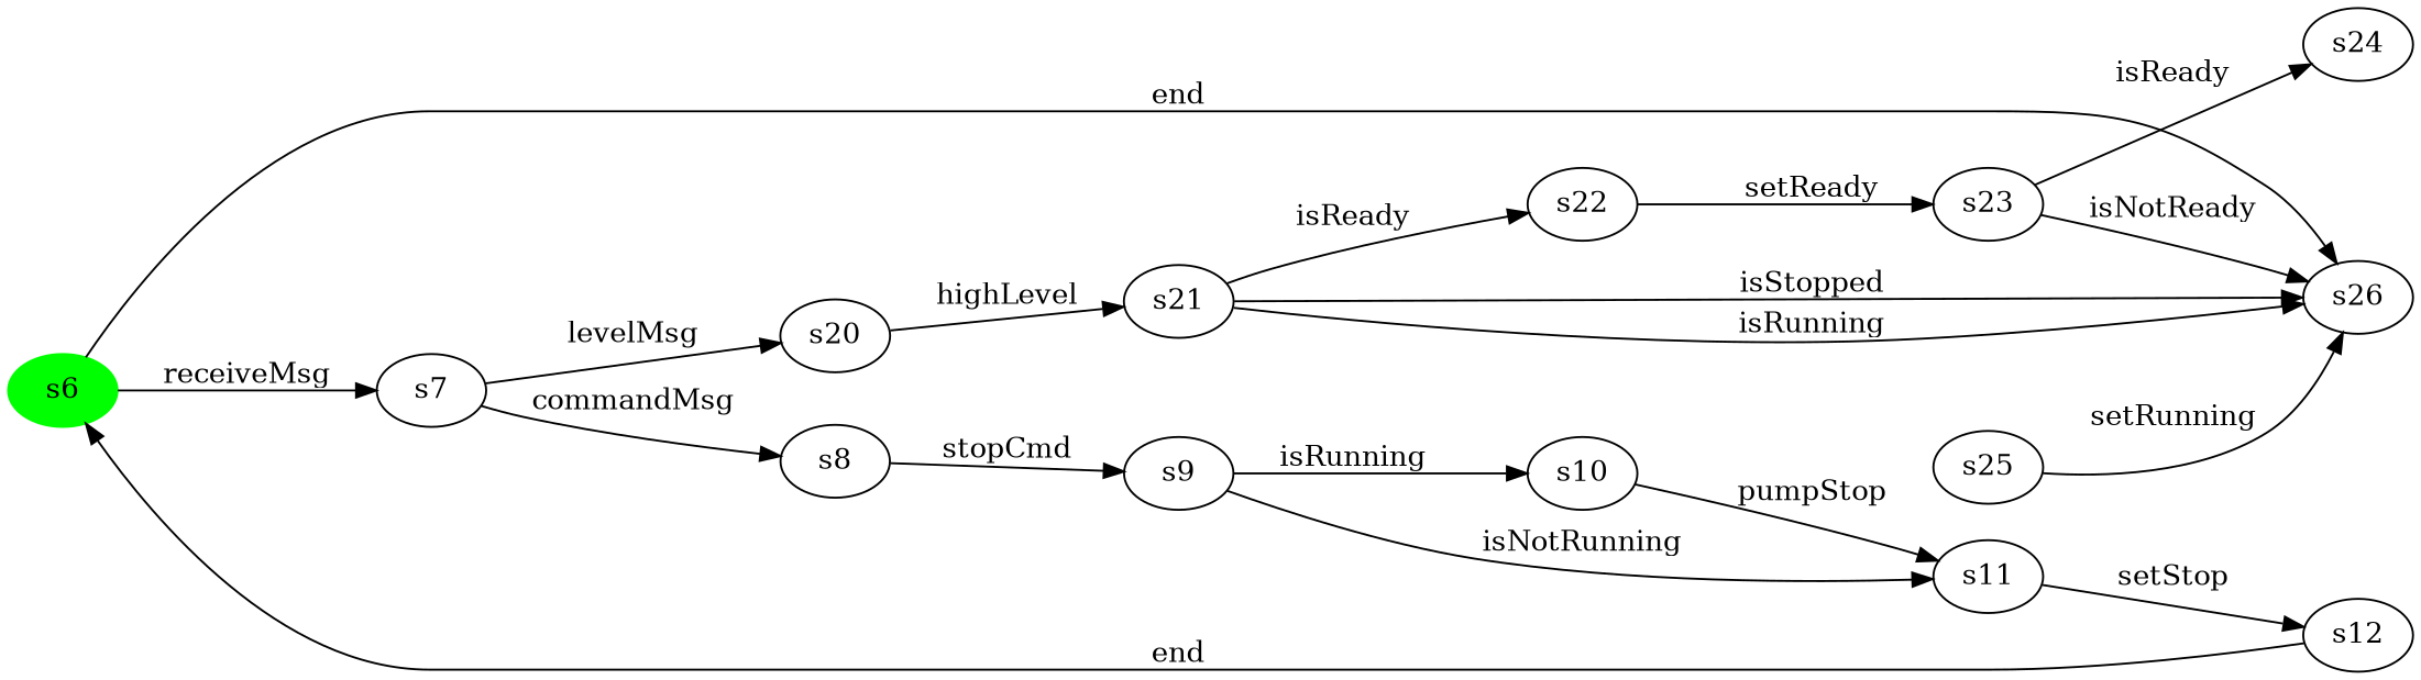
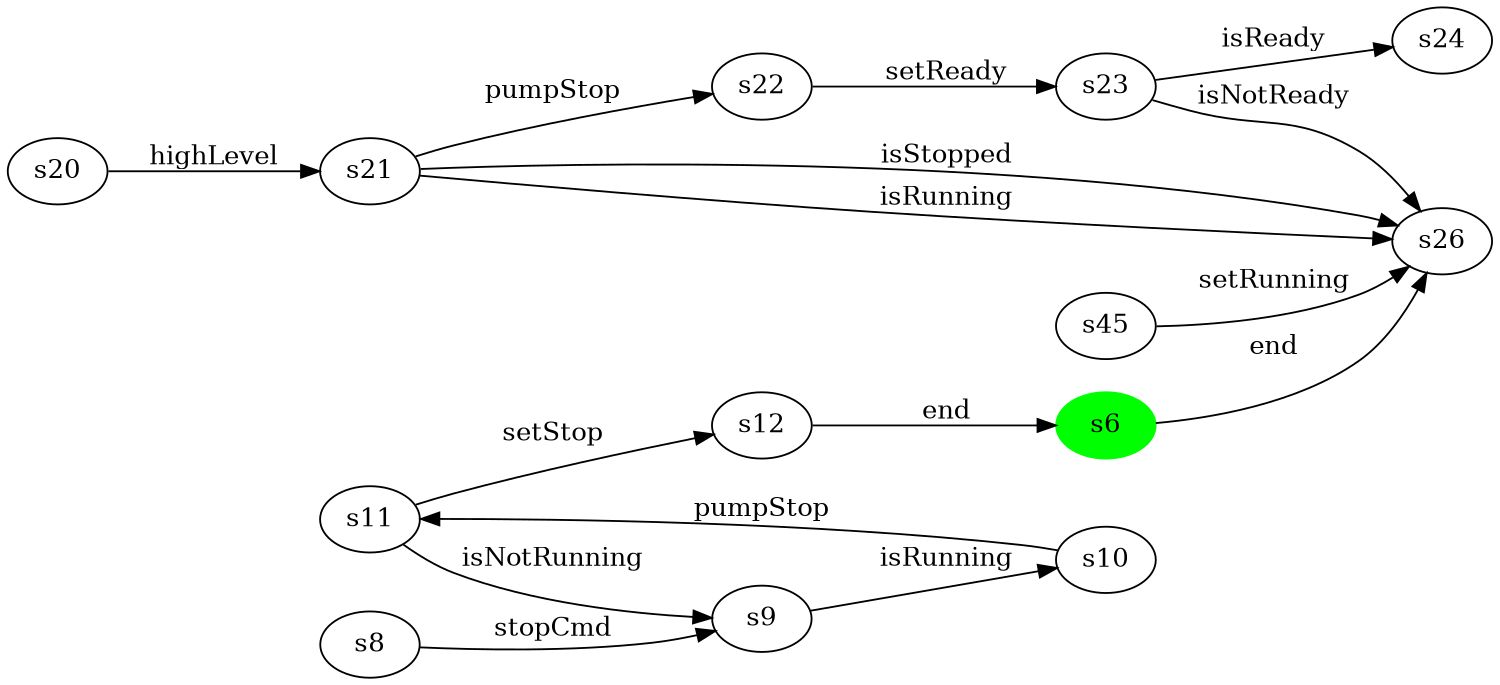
  digraph {
    rankdir=LR
    n1 [color=green label=s6 style=filled]
-   n2 [label=s7]
    n3 [label=s26]
    n4 [label=s20]
    n5 [label=s8]
    n6 [label=s21]
    n7 [label=s9]
    n8 [label=s22]
    n9 [label=s10]
    n10 [label=s11]
    n11 [label=s12]
    n12 [label=s23]
    n13 [label=s24]
-   n14 [label=s25]
-   n1 -> n2 [label=" receiveMsg "]
+   n14 [label=s45]
    n1 -> n3 [label=" end "]
-   n2 -> n4 [label=" levelMsg "]
-   n2 -> n5 [label=" commandMsg "]
    n4 -> n6 [label=" highLevel "]
    n5 -> n7 [label=" stopCmd "]
    n6 -> n3 [label=" isStopped "]
    n6 -> n3 [label=" isRunning "]
-   n6 -> n8 [label=" isReady "]
+   n6 -> n8 [label=" pumpStop "]
    n7 -> n9 [label=" isRunning "]
-   n7 -> n10 [label=" isNotRunning "]
+   n10 -> n7 [label=" isNotRunning "]
    n8 -> n12 [label=" setReady "]
    n9 -> n10 [label=" pumpStop "]
    n10 -> n11 [label=" setStop "]
    n11 -> n1 [label=" end "]
    n12 -> n3 [label=" isNotReady "]
    n12 -> n13 [label=" isReady "]
    n14 -> n3 [label=" setRunning "]
  }
